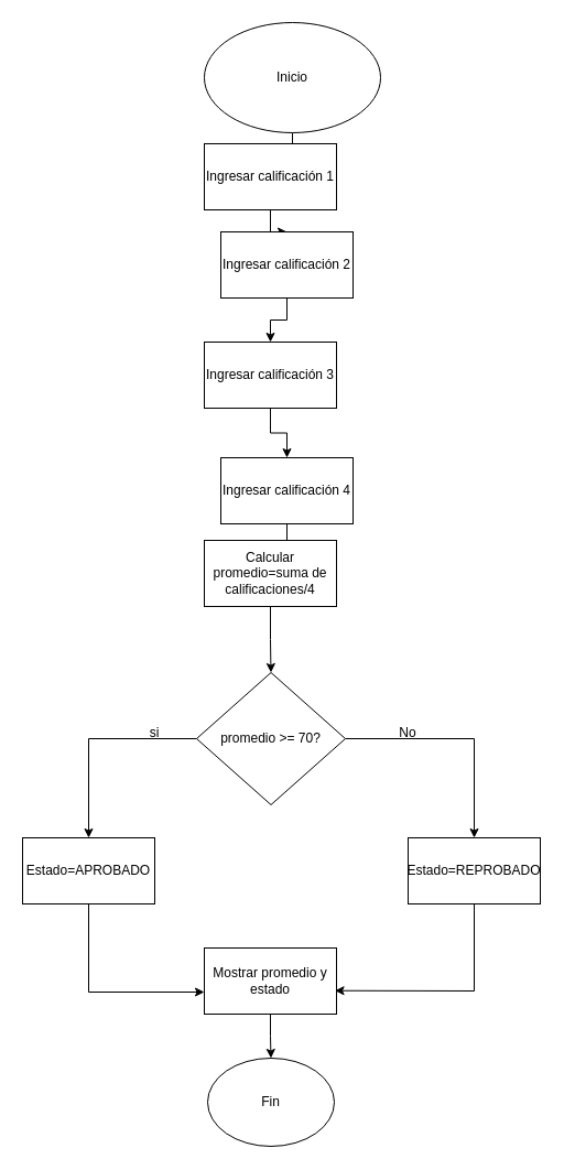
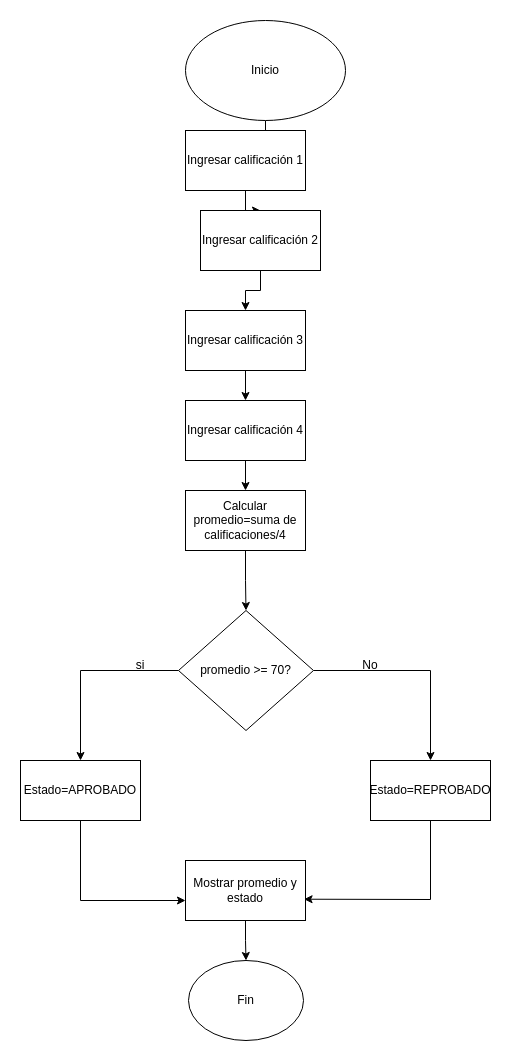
  <mxCell id="0" />
  <mxCell id="1" parent="0" />
  <mxCell id="2" value="" style="edgeStyle=orthogonalEdgeStyle;rounded=0;orthogonalLoop=1;jettySize=auto;html=1;" edge="1" parent="1" source="3" target="5"><mxGeometry relative="1" as="geometry" /></mxCell>
  <mxCell id="3" value="Inicio" style="ellipse;whiteSpace=wrap;html=1;" vertex="1" parent="1"><mxGeometry x="185" y="20" width="160" height="100" as="geometry" /></mxCell>
  <mxCell id="4" value="" style="edgeStyle=orthogonalEdgeStyle;rounded=0;orthogonalLoop=1;jettySize=auto;html=1;" edge="1" parent="1" source="5" target="7"><mxGeometry relative="1" as="geometry" /></mxCell>
  <mxCell id="5" value="Ingresar calificación 1" style="whiteSpace=wrap;html=1;" vertex="1" parent="1"><mxGeometry x="185" y="130" width="120" height="60" as="geometry" /></mxCell>
  <mxCell id="6" value="" style="edgeStyle=orthogonalEdgeStyle;rounded=0;orthogonalLoop=1;jettySize=auto;html=1;" edge="1" parent="1" source="7" target="9"><mxGeometry relative="1" as="geometry" /></mxCell>
  <mxCell id="7" value="Ingresar calificación 2" style="whiteSpace=wrap;html=1;" vertex="1" parent="1"><mxGeometry x="200" y="210" width="120" height="60" as="geometry" /></mxCell>
  <mxCell id="8" value="" style="edgeStyle=orthogonalEdgeStyle;rounded=0;orthogonalLoop=1;jettySize=auto;html=1;" edge="1" parent="1" source="9" target="11"><mxGeometry relative="1" as="geometry" /></mxCell>
  <mxCell id="9" value="Ingresar calificación 3" style="whiteSpace=wrap;html=1;" vertex="1" parent="1"><mxGeometry x="185" y="310" width="120" height="60" as="geometry" /></mxCell>
  <mxCell id="10" value="" style="edgeStyle=orthogonalEdgeStyle;rounded=0;orthogonalLoop=1;jettySize=auto;html=1;" edge="1" parent="1" source="11" target="13"><mxGeometry relative="1" as="geometry" /></mxCell>
- <mxCell id="11" value="Ingresar calificación 4" style="whiteSpace=wrap;html=1;" vertex="1" parent="1"><mxGeometry x="200" y="415" width="120" height="60" as="geometry" /></mxCell>
+ <mxCell id="11" value="Ingresar calificación 4" style="whiteSpace=wrap;html=1;" vertex="1" parent="1"><mxGeometry x="185" y="400" width="120" height="60" as="geometry" /></mxCell>
  <mxCell id="12" value="" style="edgeStyle=orthogonalEdgeStyle;rounded=0;orthogonalLoop=1;jettySize=auto;html=1;" edge="1" parent="1" source="13" target="16"><mxGeometry relative="1" as="geometry" /></mxCell>
  <mxCell id="13" value="Calcular promedio=suma de calificaciones/4" style="whiteSpace=wrap;html=1;" vertex="1" parent="1"><mxGeometry x="185" y="490" width="120" height="60" as="geometry" /></mxCell>
  <mxCell id="14" value="" style="edgeStyle=orthogonalEdgeStyle;rounded=0;orthogonalLoop=1;jettySize=auto;html=1;" edge="1" parent="1" source="16" target="17"><mxGeometry relative="1" as="geometry" /></mxCell>
  <mxCell id="15" value="" style="edgeStyle=orthogonalEdgeStyle;rounded=0;orthogonalLoop=1;jettySize=auto;html=1;" edge="1" parent="1" source="16" target="18"><mxGeometry relative="1" as="geometry" /></mxCell>
  <mxCell id="16" value="promedio &amp;gt;= 70?" style="rhombus;whiteSpace=wrap;html=1;" vertex="1" parent="1"><mxGeometry x="178" y="610" width="135" height="120" as="geometry" /></mxCell>
  <mxCell id="17" value="Estado=APROBADO" style="whiteSpace=wrap;html=1;" vertex="1" parent="1"><mxGeometry x="20" y="760" width="120" height="60" as="geometry" /></mxCell>
  <mxCell id="18" value="Estado=REPROBADO" style="whiteSpace=wrap;html=1;" vertex="1" parent="1"><mxGeometry x="370" y="760" width="120" height="60" as="geometry" /></mxCell>
  <mxCell id="19" value="si" style="text;html=1;align=center;verticalAlign=middle;whiteSpace=wrap;rounded=0;" vertex="1" parent="1"><mxGeometry x="110" y="650" width="60" height="30" as="geometry" /></mxCell>
  <mxCell id="20" value="No" style="text;html=1;align=center;verticalAlign=middle;whiteSpace=wrap;rounded=0;" vertex="1" parent="1"><mxGeometry x="340" y="650" width="60" height="30" as="geometry" /></mxCell>
  <mxCell id="21" value="" style="edgeStyle=orthogonalEdgeStyle;rounded=0;orthogonalLoop=1;jettySize=auto;html=1;" edge="1" parent="1" source="22" target="25"><mxGeometry relative="1" as="geometry" /></mxCell>
  <mxCell id="22" value="Mostrar promedio y estado" style="rounded=0;whiteSpace=wrap;html=1;" vertex="1" parent="1"><mxGeometry x="185" y="860" width="120" height="60" as="geometry" /></mxCell>
  <mxCell id="23" value="" style="endArrow=classic;html=1;rounded=0;exitX=0.5;exitY=1;exitDx=0;exitDy=0;" edge="1" parent="1" source="17"><mxGeometry width="50" height="50" relative="1" as="geometry"><mxPoint x="80" y="900" as="sourcePoint" /><mxPoint x="185" y="900" as="targetPoint" /><Array as="points"><mxPoint x="80" y="900" /></Array></mxGeometry></mxCell>
  <mxCell id="24" value="" style="endArrow=classic;html=1;rounded=0;entryX=0.988;entryY=0.645;entryDx=0;entryDy=0;entryPerimeter=0;exitX=0.5;exitY=1;exitDx=0;exitDy=0;" edge="1" parent="1" source="18" target="22"><mxGeometry width="50" height="50" relative="1" as="geometry"><mxPoint x="430" y="920" as="sourcePoint" /><mxPoint x="480" y="870" as="targetPoint" /><Array as="points"><mxPoint x="430" y="899" /></Array></mxGeometry></mxCell>
  <mxCell id="25" value="Fin" style="ellipse;whiteSpace=wrap;html=1;rounded=0;" vertex="1" parent="1"><mxGeometry x="188" y="960" width="115" height="80" as="geometry" /></mxCell>
